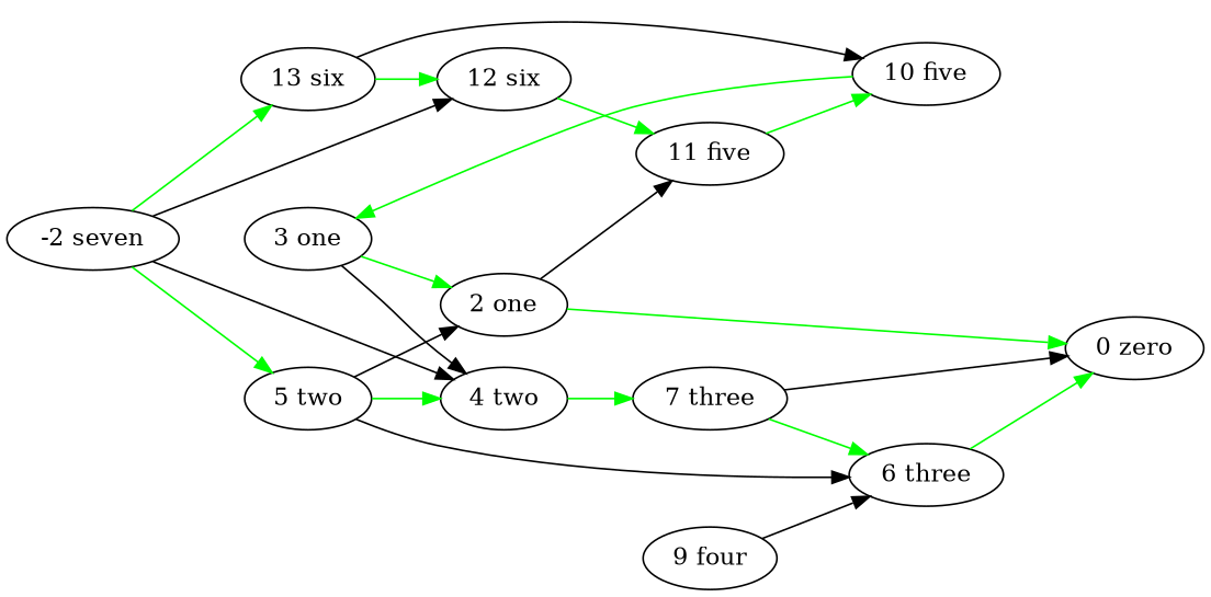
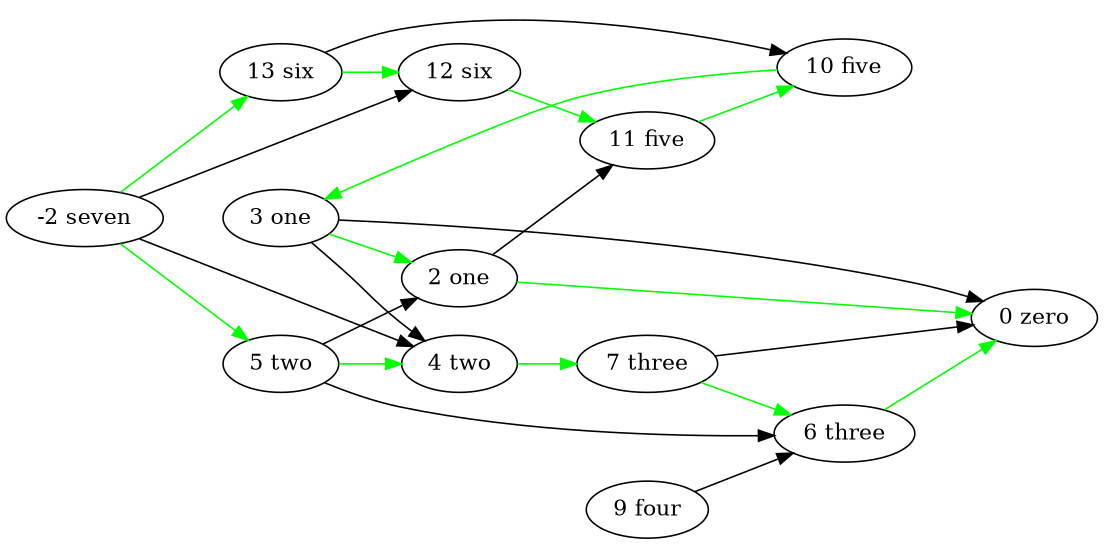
  digraph {
    rankdir=LR
    edge [color=green dir=forward]
    "3 one"
    "0 zero"
    "2 one"
    "4 two"
    "11 five"
    "7 three"
    "5 two"
    "6 three"
    "9 four"
    "10 five"
    "13 six"
    "12 six"
    "-2 seven"
+   "3 one" -> "0 zero" [color="" dir=""]
    "3 one" -> "2 one"
    "3 one" -> "4 two" [color="" dir=""]
    "2 one" -> "0 zero"
    "2 one" -> "11 five" [color="" dir=""]
    "4 two" -> "7 three"
    "11 five" -> "10 five"
    "7 three" -> "0 zero" [color="" dir=""]
    "7 three" -> "6 three"
    "5 two" -> "2 one" [color="" dir=""]
    "5 two" -> "4 two"
    "5 two" -> "6 three" [color="" dir=""]
    "6 three" -> "0 zero"
    "9 four" -> "6 three" [color="" dir=""]
    "10 five" -> "3 one"
    "13 six" -> "10 five" [color="" dir=""]
    "13 six" -> "12 six"
    "12 six" -> "11 five"
    "-2 seven" -> "4 two" [color="" dir=""]
    "-2 seven" -> "5 two"
    "-2 seven" -> "13 six"
    "-2 seven" -> "12 six" [color="" dir=""]
  }
